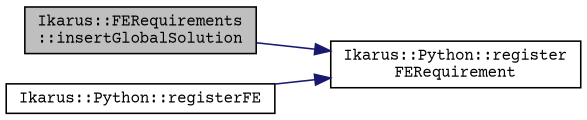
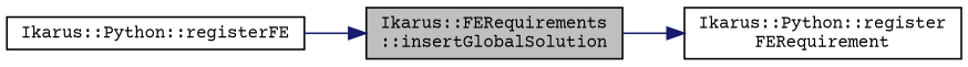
  digraph {
    fontname="Courier Prime"
    rankdir=RL
    node [color=black fillcolor=white fontname="Courier Prime" fontsize=10 shape=record style=filled]
    edge [color=midnightblue dir=back fontname="Courier Prime" fontsize=10 labelfontname=Helvetica labelfontsize=10 style=solid]
    n1 [fillcolor=grey75 fontcolor=black height=0.2 label="Ikarus::FERequirements\l::insertGlobalSolution" width=0.4]
    n2 [height=0.2 label="Ikarus::Python::register\lFERequirement" width=0.4]
    n3 [height=0.2 label="Ikarus::Python::registerFE" width=0.4]
    n2 -> n1
-   n2 -> n3
+   n1 -> n3
  }
